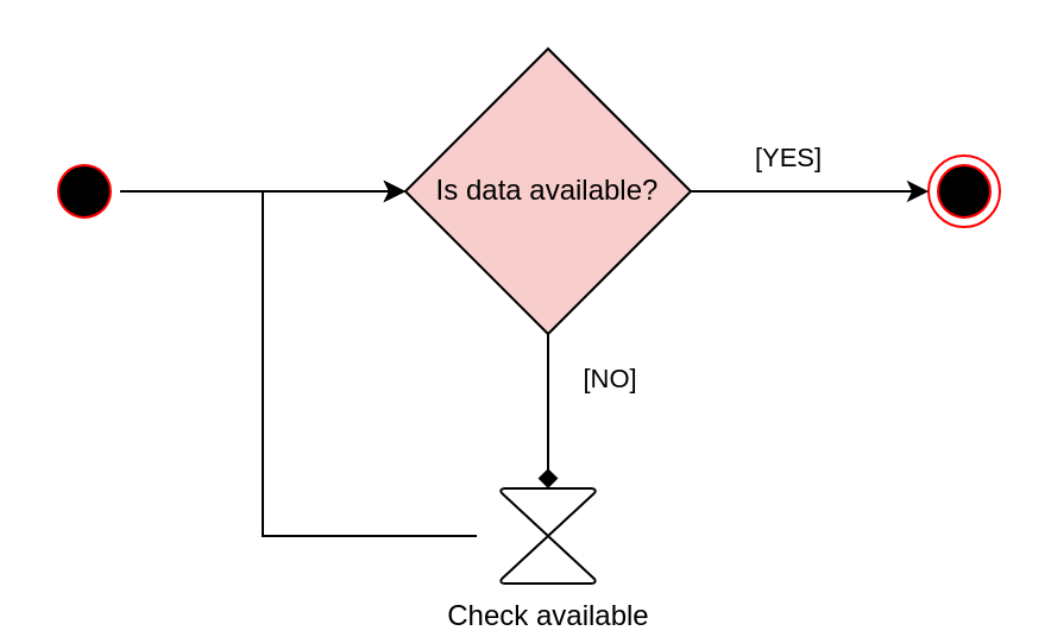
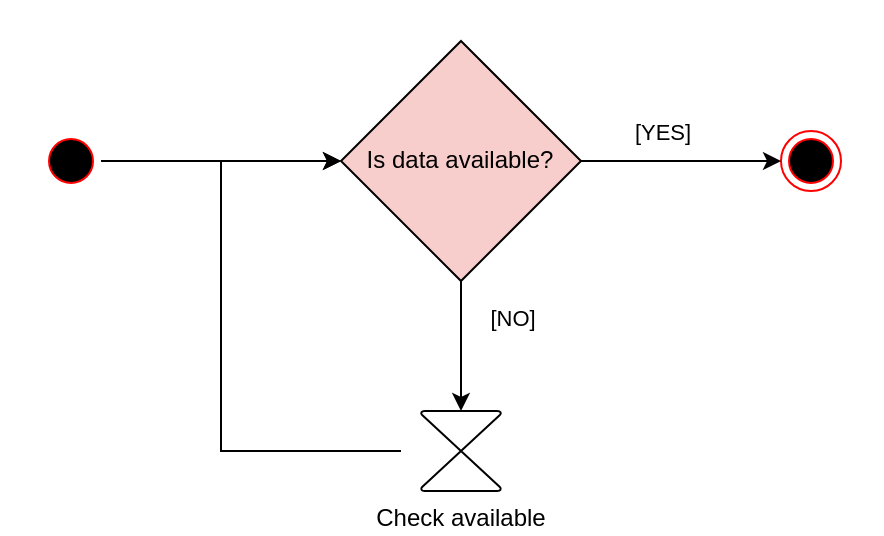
  <mxCell id="0" />
  <mxCell id="1" parent="0" />
  <mxCell id="2" value="" style="edgeStyle=orthogonalEdgeStyle;rounded=0;orthogonalLoop=1;jettySize=auto;html=1;" edge="1" parent="1" source="3" target="5"><mxGeometry relative="1" as="geometry" /></mxCell>
  <mxCell id="3" value="" style="ellipse;html=1;shape=startState;fillColor=#000000;strokeColor=#ff0000;" parent="1" vertex="1"><mxGeometry x="20" y="65" width="30" height="30" as="geometry" /></mxCell>
  <mxCell id="4" value="" style="ellipse;html=1;shape=endState;fillColor=#000000;strokeColor=#ff0000;" parent="1" vertex="1"><mxGeometry x="390" y="65" width="30" height="30" as="geometry" /></mxCell>
  <mxCell id="5" value="Is data available?" style="rhombus;whiteSpace=wrap;html=1;fillColor=#f8cecc;" parent="1" vertex="1"><mxGeometry x="170" y="20" width="120" height="120" as="geometry" /></mxCell>
  <mxCell id="6" value="" style="endArrow=classic;html=1;rounded=0;exitX=1;exitY=0.5;exitDx=0;exitDy=0;entryX=0;entryY=0.5;entryDx=0;entryDy=0;" parent="1" source="5" edge="1" target="4"><mxGeometry relative="1" as="geometry"><mxPoint x="370" y="210" as="sourcePoint" /><mxPoint x="380" y="85" as="targetPoint" /></mxGeometry></mxCell>
  <mxCell id="7" value="[YES]" style="edgeLabel;resizable=0;html=1;align=center;verticalAlign=middle;" parent="6" connectable="0" vertex="1"><mxGeometry relative="1" as="geometry"><mxPoint x="-10" y="-15" as="offset" /></mxGeometry></mxCell>
  <mxCell id="8" value="Check available" style="verticalLabelPosition=bottom;verticalAlign=top;html=1;shape=mxgraph.flowchart.collate;" parent="1" vertex="1"><mxGeometry x="210" y="205" width="40" height="40" as="geometry" /></mxCell>
- <mxCell id="9" value="" style="endArrow=diamond;html=1;rounded=0;exitX=0.5;exitY=1;exitDx=0;exitDy=0;entryX=0.5;entryY=0;entryDx=0;entryDy=0;entryPerimeter=0;" parent="1" source="5" edge="1" target="8"><mxGeometry relative="1" as="geometry"><mxPoint x="230" y="205" as="sourcePoint" /><mxPoint x="230" y="205" as="targetPoint" /></mxGeometry></mxCell>
+ <mxCell id="9" value="" style="endArrow=classic;html=1;rounded=0;exitX=0.5;exitY=1;exitDx=0;exitDy=0;entryX=0.5;entryY=0;entryDx=0;entryDy=0;entryPerimeter=0;" parent="1" source="5" edge="1" target="8"><mxGeometry relative="1" as="geometry"><mxPoint x="230" y="205" as="sourcePoint" /><mxPoint x="230" y="205" as="targetPoint" /></mxGeometry></mxCell>
  <mxCell id="10" value="[NO]" style="edgeLabel;resizable=0;html=1;align=center;verticalAlign=middle;" parent="9" connectable="0" vertex="1"><mxGeometry relative="1" as="geometry"><mxPoint x="25" y="-15" as="offset" /></mxGeometry></mxCell>
  <mxCell id="11" value="" style="endArrow=classic;html=1;rounded=0;entryX=0;entryY=0.5;entryDx=0;entryDy=0;" edge="1" parent="1" target="5"><mxGeometry width="50" height="50" relative="1" as="geometry"><mxPoint x="200" y="225" as="sourcePoint" /><mxPoint x="160" y="175" as="targetPoint" /><Array as="points"><mxPoint x="110" y="225" /><mxPoint x="110" y="80" /></Array></mxGeometry></mxCell>
